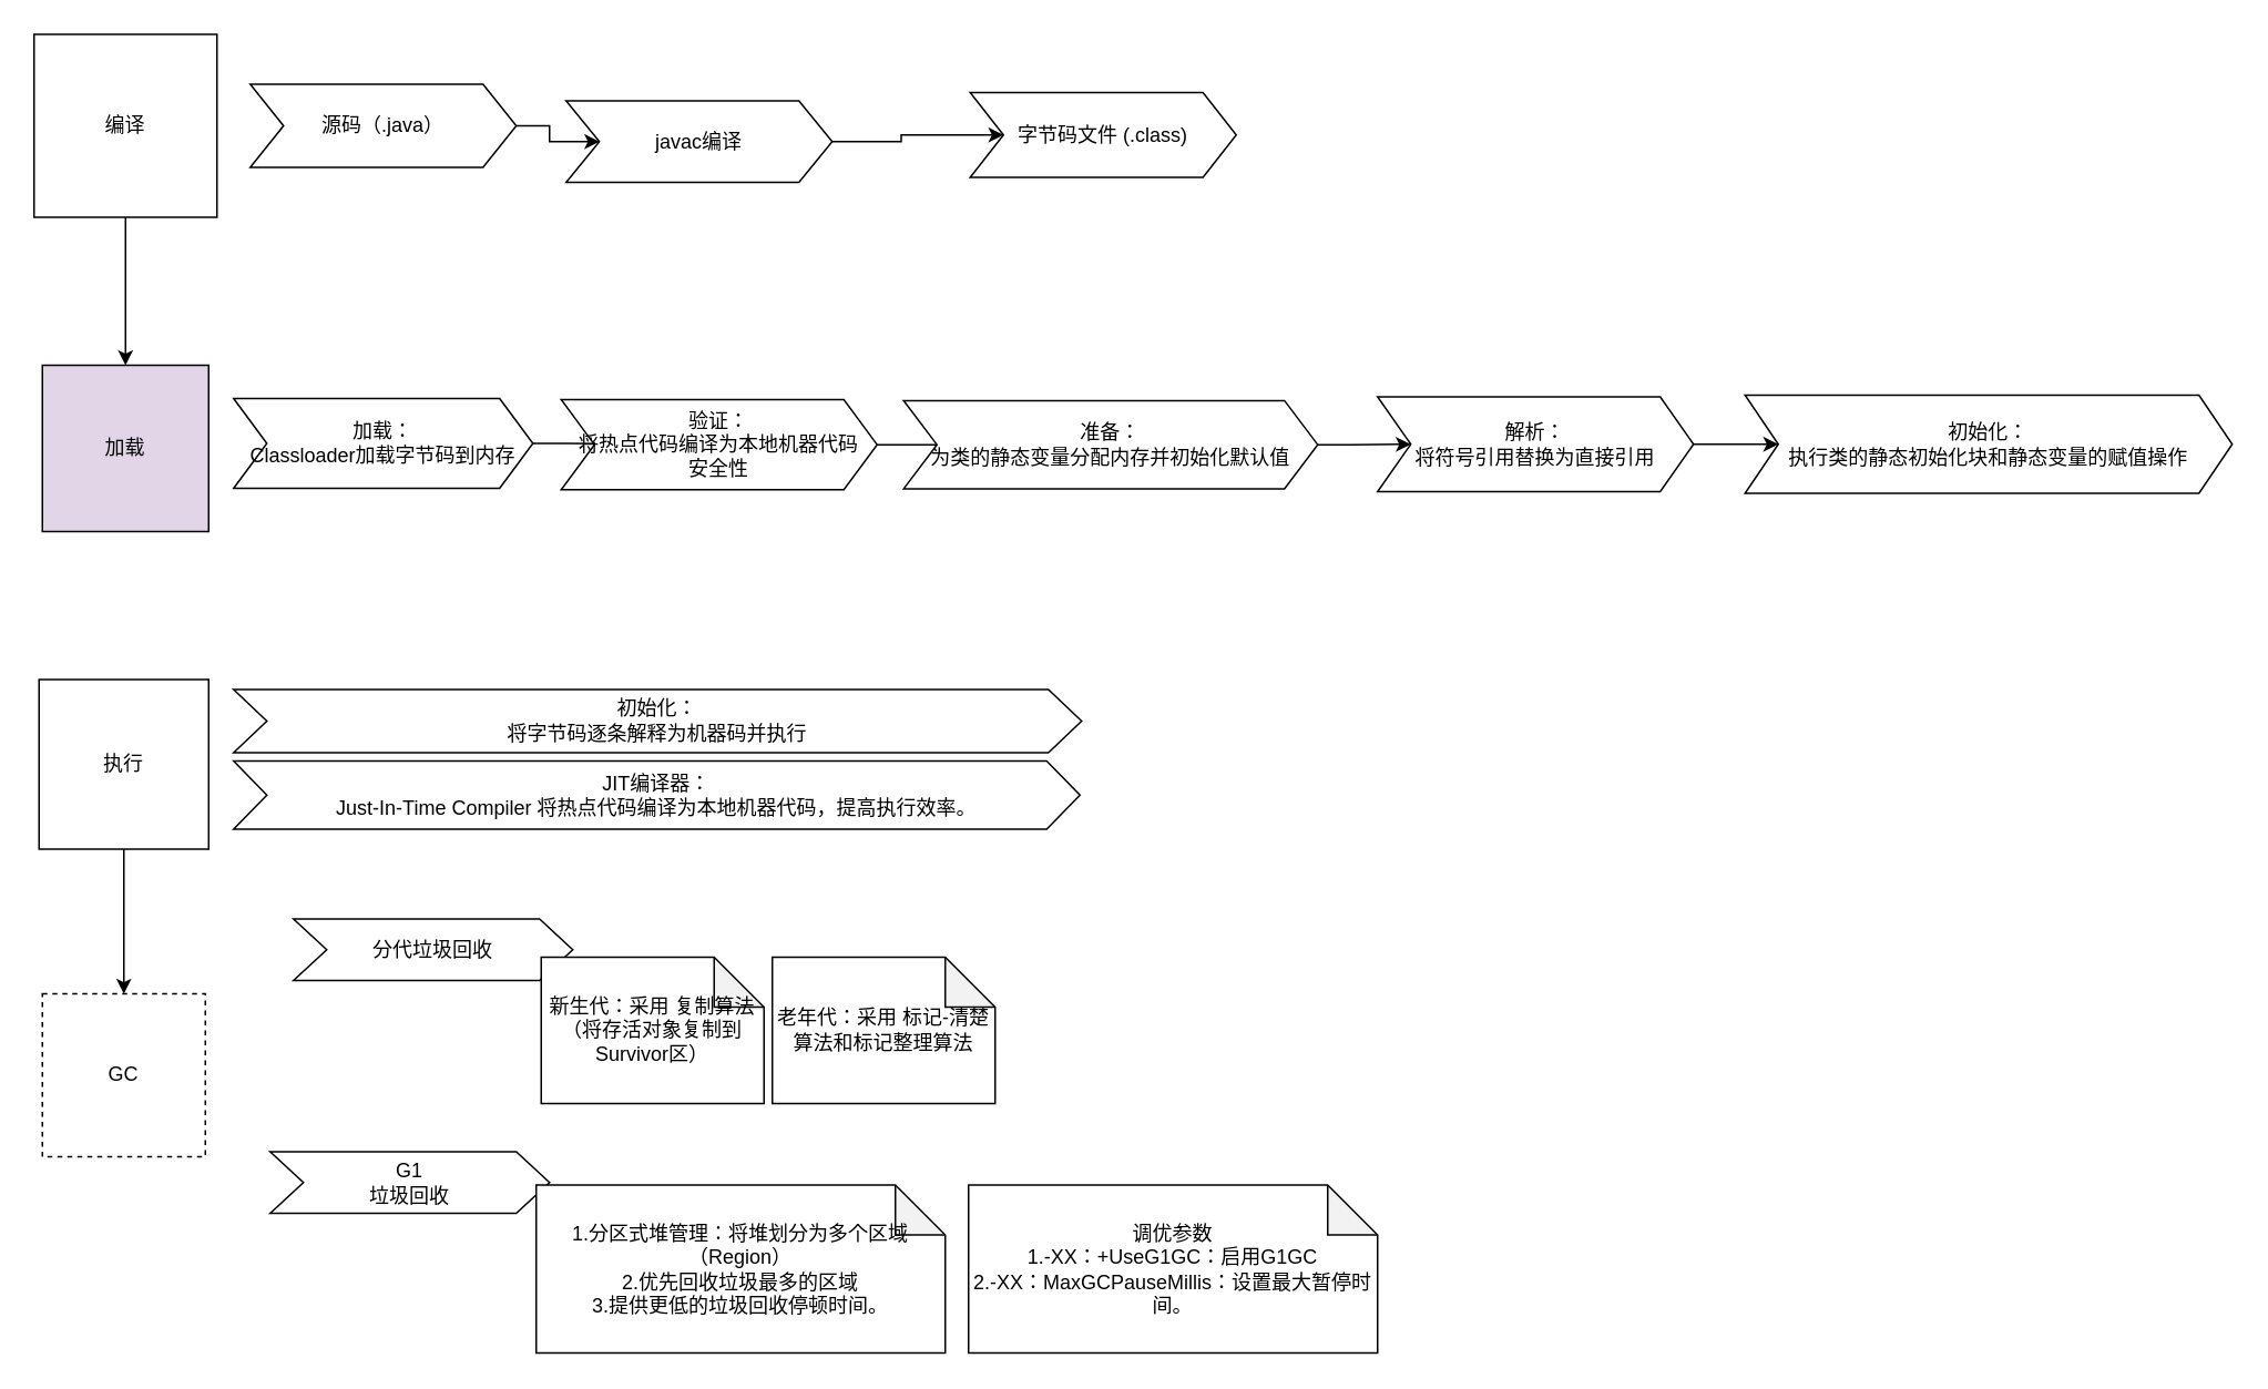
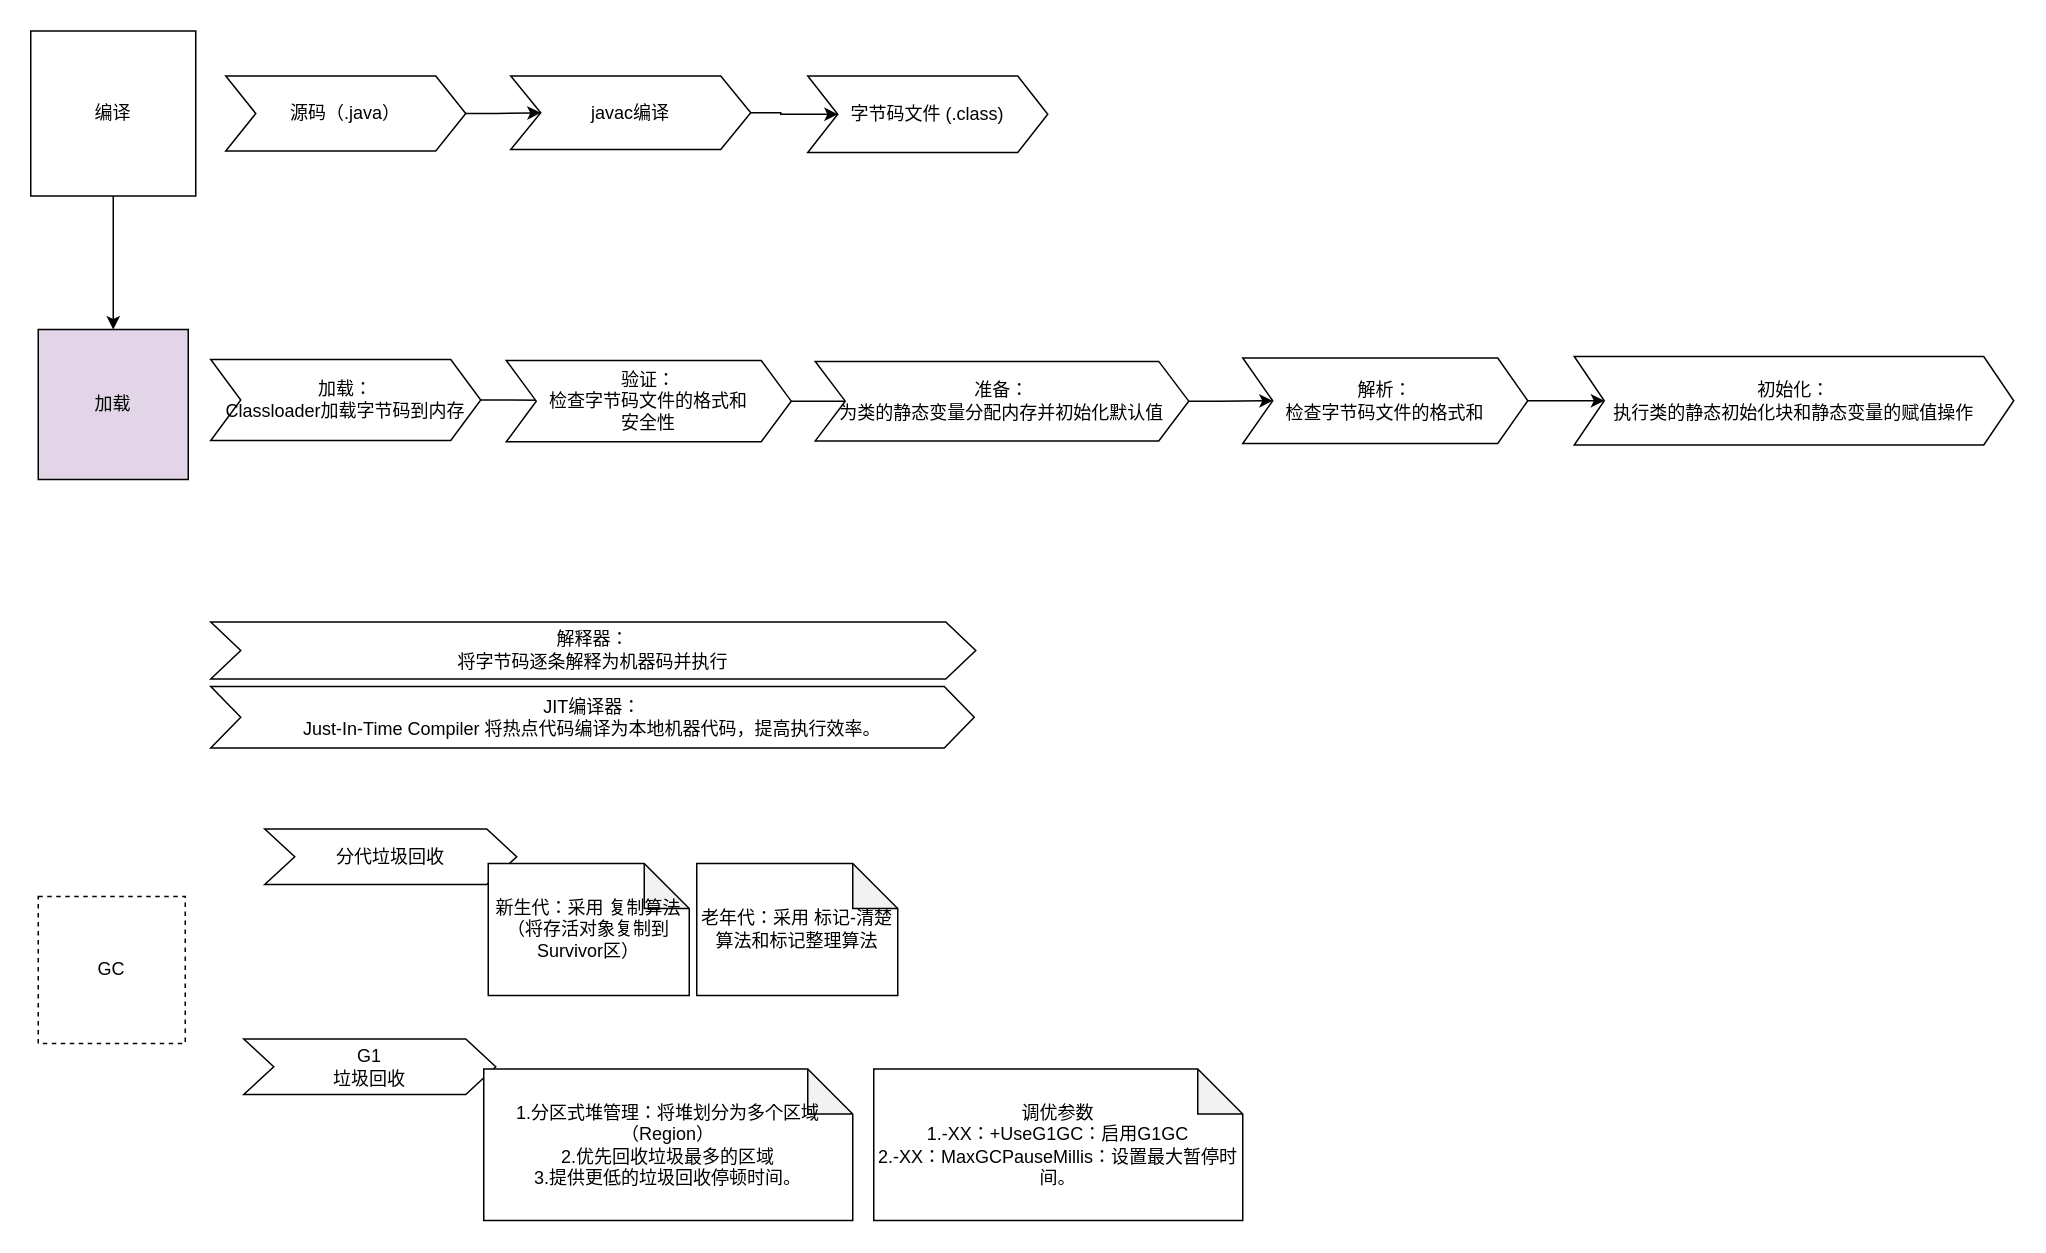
  <mxCell id="0" />
  <mxCell id="1" parent="0" />
  <mxCell id="2" value="编译" style="whiteSpace=wrap;html=1;aspect=fixed;movable=0;resizable=0;rotatable=0;deletable=0;editable=0;locked=1;connectable=0;" vertex="1" parent="1"><mxGeometry x="20" y="20" width="110" height="110" as="geometry" /></mxCell>
- <mxCell id="3" value="" style="edgeStyle=orthogonalEdgeStyle;rounded=0;orthogonalLoop=1;jettySize=auto;html=1;movable=0;resizable=0;rotatable=0;deletable=0;editable=0;locked=1;connectable=0;" edge="1" parent="1" source="4" target="23"><mxGeometry relative="1" as="geometry" /></mxCell>
- <mxCell id="4" value="执行" style="whiteSpace=wrap;html=1;aspect=fixed;movable=0;resizable=0;rotatable=0;deletable=0;editable=0;locked=1;connectable=0;" vertex="1" parent="1"><mxGeometry x="23" y="408" width="102" height="102" as="geometry" /></mxCell>
  <mxCell id="5" value="" style="edgeStyle=orthogonalEdgeStyle;rounded=0;orthogonalLoop=1;jettySize=auto;html=1;exitX=0.5;exitY=1;exitDx=0;exitDy=0;movable=0;resizable=0;rotatable=0;deletable=0;editable=0;locked=1;connectable=0;" edge="1" parent="1" source="2" target="6"><mxGeometry relative="1" as="geometry"><mxPoint x="90" y="240" as="sourcePoint" /><mxPoint x="90" y="330" as="targetPoint" /></mxGeometry></mxCell>
  <mxCell id="6" value="加载" style="whiteSpace=wrap;html=1;aspect=fixed;movable=0;resizable=0;rotatable=0;deletable=0;editable=0;locked=1;connectable=0;fillColor=#e1d5e7;" vertex="1" parent="1"><mxGeometry x="25" y="219" width="100" height="100" as="geometry" /></mxCell>
  <mxCell id="7" value="" style="edgeStyle=orthogonalEdgeStyle;rounded=0;orthogonalLoop=1;jettySize=auto;html=1;movable=0;resizable=0;rotatable=0;deletable=0;editable=0;locked=1;connectable=0;" edge="1" parent="1" source="8" target="10"><mxGeometry relative="1" as="geometry" /></mxCell>
  <mxCell id="8" value="源码（.java）" style="shape=step;perimeter=stepPerimeter;whiteSpace=wrap;html=1;fixedSize=1;movable=0;resizable=0;rotatable=0;deletable=0;editable=0;locked=1;connectable=0;" vertex="1" parent="1"><mxGeometry x="150" y="50" width="160" height="50" as="geometry" /></mxCell>
  <mxCell id="9" value="" style="edgeStyle=orthogonalEdgeStyle;rounded=0;orthogonalLoop=1;jettySize=auto;html=1;movable=0;resizable=0;rotatable=0;deletable=0;editable=0;locked=1;connectable=0;" edge="1" parent="1" source="10" target="11"><mxGeometry relative="1" as="geometry" /></mxCell>
- <mxCell id="10" value="javac编译" style="shape=step;perimeter=stepPerimeter;whiteSpace=wrap;html=1;fixedSize=1;movable=0;resizable=0;rotatable=0;deletable=0;editable=0;locked=1;connectable=0;" vertex="1" parent="1"><mxGeometry x="340" y="60" width="160" height="49" as="geometry" /></mxCell>
- <mxCell id="11" value="字节码文件 (.class)" style="shape=step;perimeter=stepPerimeter;whiteSpace=wrap;html=1;fixedSize=1;movable=0;resizable=0;rotatable=0;deletable=0;editable=0;locked=1;connectable=0;" vertex="1" parent="1"><mxGeometry x="583" y="55" width="160" height="51" as="geometry" /></mxCell>
+ <mxCell id="10" value="javac编译" style="shape=step;perimeter=stepPerimeter;whiteSpace=wrap;html=1;fixedSize=1;movable=0;resizable=0;rotatable=0;deletable=0;editable=0;locked=1;connectable=0;" vertex="1" parent="1"><mxGeometry x="340" y="50" width="160" height="49" as="geometry" /></mxCell>
+ <mxCell id="11" value="字节码文件 (.class)" style="shape=step;perimeter=stepPerimeter;whiteSpace=wrap;html=1;fixedSize=1;movable=0;resizable=0;rotatable=0;deletable=0;editable=0;locked=1;connectable=0;" vertex="1" parent="1"><mxGeometry x="538" y="50" width="160" height="51" as="geometry" /></mxCell>
  <mxCell id="12" value="" style="edgeStyle=orthogonalEdgeStyle;rounded=0;orthogonalLoop=1;jettySize=auto;html=1;movable=0;resizable=0;rotatable=0;deletable=0;editable=0;locked=1;connectable=0;" edge="1" parent="1" source="13" target="15"><mxGeometry relative="1" as="geometry" /></mxCell>
  <mxCell id="13" value="加载：&lt;br&gt;Classloader加载字节码到内存" style="shape=step;perimeter=stepPerimeter;whiteSpace=wrap;html=1;fixedSize=1;movable=0;resizable=0;rotatable=0;deletable=0;editable=0;locked=1;connectable=0;" vertex="1" parent="1"><mxGeometry x="140" y="239" width="180" height="54" as="geometry" /></mxCell>
  <mxCell id="14" value="" style="edgeStyle=orthogonalEdgeStyle;rounded=0;orthogonalLoop=1;jettySize=auto;html=1;movable=0;resizable=0;rotatable=0;deletable=0;editable=0;locked=1;connectable=0;" edge="1" parent="1" source="15" target="17"><mxGeometry relative="1" as="geometry" /></mxCell>
- <mxCell id="15" value="验证：&lt;br&gt;将热点代码编译为本地机器代码&lt;br&gt;安全性" style="shape=step;perimeter=stepPerimeter;whiteSpace=wrap;html=1;fixedSize=1;movable=0;resizable=0;rotatable=0;deletable=0;editable=0;locked=1;connectable=0;" vertex="1" parent="1"><mxGeometry x="337" y="239.62" width="190" height="54.25" as="geometry" /></mxCell>
+ <mxCell id="15" value="验证：&lt;br&gt;检查字节码文件的格式和&lt;br&gt;安全性" style="shape=step;perimeter=stepPerimeter;whiteSpace=wrap;html=1;fixedSize=1;movable=0;resizable=0;rotatable=0;deletable=0;editable=0;locked=1;connectable=0;" vertex="1" parent="1"><mxGeometry x="337" y="239.62" width="190" height="54.25" as="geometry" /></mxCell>
  <mxCell id="16" value="" style="edgeStyle=orthogonalEdgeStyle;rounded=0;orthogonalLoop=1;jettySize=auto;html=1;movable=0;resizable=0;rotatable=0;deletable=0;editable=0;locked=1;connectable=0;" edge="1" parent="1" source="17" target="19"><mxGeometry relative="1" as="geometry" /></mxCell>
  <mxCell id="17" value="准备：&lt;br&gt;为类的静态变量分配内存并初始化默认值" style="shape=step;perimeter=stepPerimeter;whiteSpace=wrap;html=1;fixedSize=1;movable=0;resizable=0;rotatable=0;deletable=0;editable=0;locked=1;connectable=0;" vertex="1" parent="1"><mxGeometry x="543" y="240.25" width="249" height="53" as="geometry" /></mxCell>
  <mxCell id="18" value="" style="edgeStyle=orthogonalEdgeStyle;rounded=0;orthogonalLoop=1;jettySize=auto;html=1;movable=0;resizable=0;rotatable=0;deletable=0;editable=0;locked=1;connectable=0;" edge="1" parent="1" source="19" target="20"><mxGeometry relative="1" as="geometry" /></mxCell>
- <mxCell id="19" value="解析：&lt;br&gt;将符号引用替换为直接引用" style="shape=step;perimeter=stepPerimeter;whiteSpace=wrap;html=1;fixedSize=1;movable=0;resizable=0;rotatable=0;deletable=0;editable=0;locked=1;connectable=0;" vertex="1" parent="1"><mxGeometry x="828" y="238" width="190" height="57" as="geometry" /></mxCell>
+ <mxCell id="19" value="解析：&lt;br&gt;检查字节码文件的格式和" style="shape=step;perimeter=stepPerimeter;whiteSpace=wrap;html=1;fixedSize=1;movable=0;resizable=0;rotatable=0;deletable=0;editable=0;locked=1;connectable=0;" vertex="1" parent="1"><mxGeometry x="828" y="238" width="190" height="57" as="geometry" /></mxCell>
  <mxCell id="20" value="初始化：&lt;br&gt;执行类的静态初始化块和静态变量的赋值操作" style="shape=step;perimeter=stepPerimeter;whiteSpace=wrap;html=1;fixedSize=1;movable=0;resizable=0;rotatable=0;deletable=0;editable=0;locked=1;connectable=0;" vertex="1" parent="1"><mxGeometry x="1049" y="237" width="293" height="59" as="geometry" /></mxCell>
- <mxCell id="21" value="初始化：&lt;br&gt;将字节码逐条解释为机器码并执行" style="shape=step;perimeter=stepPerimeter;whiteSpace=wrap;html=1;fixedSize=1;movable=0;resizable=0;rotatable=0;deletable=0;editable=0;locked=1;connectable=0;" vertex="1" parent="1"><mxGeometry x="140" y="414" width="510" height="38" as="geometry" /></mxCell>
+ <mxCell id="21" value="解释器：&lt;br&gt;将字节码逐条解释为机器码并执行" style="shape=step;perimeter=stepPerimeter;whiteSpace=wrap;html=1;fixedSize=1;movable=0;resizable=0;rotatable=0;deletable=0;editable=0;locked=1;connectable=0;" vertex="1" parent="1"><mxGeometry x="140" y="414" width="510" height="38" as="geometry" /></mxCell>
  <mxCell id="22" value="JIT编译器：&lt;br&gt;Just-In-Time Compiler 将热点代码编译为本地机器代码，提高执行效率。" style="shape=step;perimeter=stepPerimeter;whiteSpace=wrap;html=1;fixedSize=1;movable=0;resizable=0;rotatable=0;deletable=0;editable=0;locked=1;connectable=0;" vertex="1" parent="1"><mxGeometry x="140" y="457" width="509" height="41" as="geometry" /></mxCell>
  <mxCell id="23" value="GC" style="whiteSpace=wrap;html=1;aspect=fixed;movable=0;resizable=0;rotatable=0;deletable=0;editable=0;locked=1;connectable=0;dashed=1;" vertex="1" parent="1"><mxGeometry x="25" y="597" width="98" height="98" as="geometry" /></mxCell>
  <mxCell id="24" value="分代垃圾回收" style="shape=step;perimeter=stepPerimeter;whiteSpace=wrap;html=1;fixedSize=1;movable=0;resizable=0;rotatable=0;deletable=0;editable=0;locked=1;connectable=0;" vertex="1" parent="1"><mxGeometry x="176" y="552" width="168" height="37" as="geometry" /></mxCell>
  <mxCell id="25" value="G1&lt;br&gt;垃圾回收" style="shape=step;perimeter=stepPerimeter;whiteSpace=wrap;html=1;fixedSize=1;movable=0;resizable=0;rotatable=0;deletable=0;editable=0;locked=1;connectable=0;" vertex="1" parent="1"><mxGeometry x="162" y="692" width="168" height="37" as="geometry" /></mxCell>
  <mxCell id="26" value="新生代：采用 复制算法（将存活对象复制到Survivor区）&lt;br&gt;" style="shape=note;whiteSpace=wrap;html=1;backgroundOutline=1;darkOpacity=0.05;movable=0;resizable=0;rotatable=0;deletable=0;editable=0;locked=1;connectable=0;" vertex="1" parent="1"><mxGeometry x="325" y="575" width="134" height="88" as="geometry" /></mxCell>
  <mxCell id="27" value="老年代：采用 标记-清楚算法和标记整理算法" style="shape=note;whiteSpace=wrap;html=1;backgroundOutline=1;darkOpacity=0.05;movable=0;resizable=0;rotatable=0;deletable=0;editable=0;locked=1;connectable=0;" vertex="1" parent="1"><mxGeometry x="464" y="575" width="134" height="88" as="geometry" /></mxCell>
  <mxCell id="28" value="1.分区式堆管理：将堆划分为多个区域（Region）&lt;br&gt;2.优先回收垃圾最多的区域&lt;br&gt;3.提供更低的垃圾回收停顿时间。&lt;br&gt;" style="shape=note;whiteSpace=wrap;html=1;backgroundOutline=1;darkOpacity=0.05;movable=0;resizable=0;rotatable=0;deletable=0;editable=0;locked=1;connectable=0;" vertex="1" parent="1"><mxGeometry x="322" y="712" width="246" height="101" as="geometry" /></mxCell>
  <mxCell id="29" value="调优参数&lt;br&gt;1.-XX：+UseG1GC：启用G1GC&lt;br&gt;2.-XX：MaxGCPauseMillis：设置最大暂停时间。" style="shape=note;whiteSpace=wrap;html=1;backgroundOutline=1;darkOpacity=0.05;movable=0;resizable=0;rotatable=0;deletable=0;editable=0;locked=1;connectable=0;" vertex="1" parent="1"><mxGeometry x="582" y="712" width="246" height="101" as="geometry" /></mxCell>
